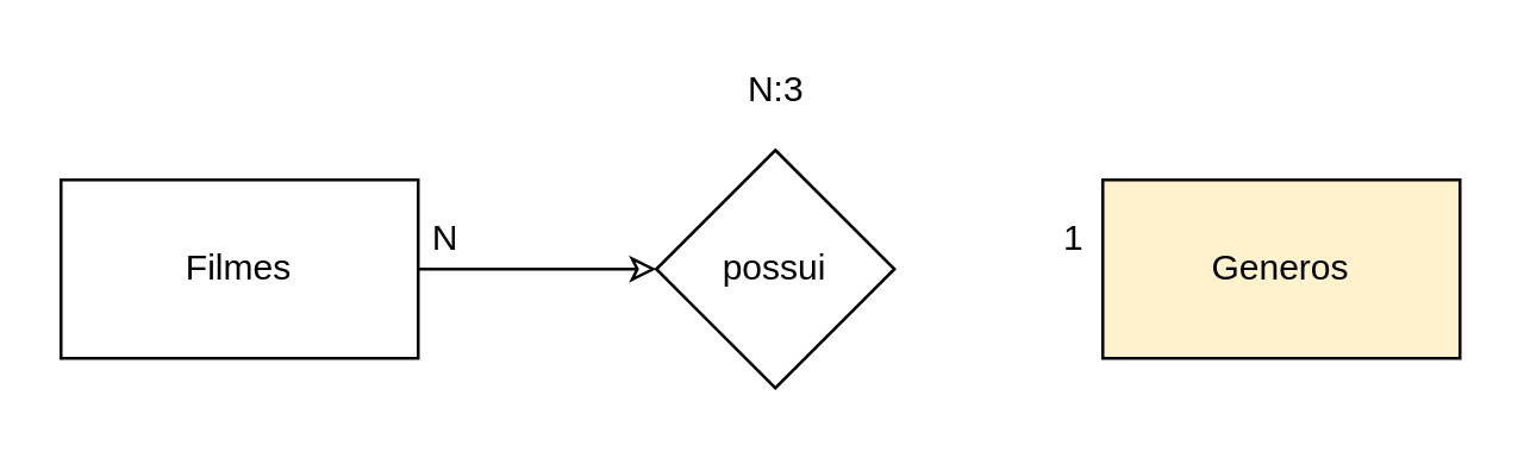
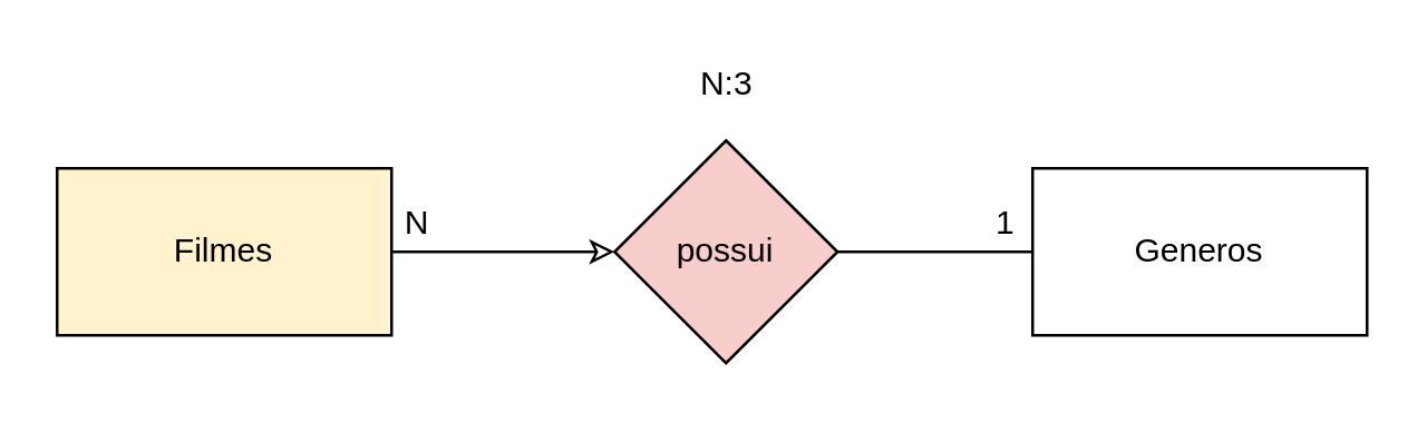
  <mxCell id="0" />
  <mxCell id="1" parent="0" />
  <mxCell id="2" style="edgeStyle=orthogonalEdgeStyle;rounded=0;orthogonalLoop=1;jettySize=auto;html=1;exitX=1;exitY=0.5;exitDx=0;exitDy=0;entryX=0;entryY=0.5;entryDx=0;entryDy=0;endArrow=classic;endFill=0;" edge="1" parent="1" source="3" target="6"><mxGeometry relative="1" as="geometry" /></mxCell>
- <mxCell id="3" value="Filmes" style="rounded=0;whiteSpace=wrap;html=1;" vertex="1" parent="1"><mxGeometry x="20" y="60" width="120" height="60" as="geometry" /></mxCell>
- <mxCell id="4" value="Generos" style="rounded=0;whiteSpace=wrap;html=1;fillColor=#fff2cc;" vertex="1" parent="1"><mxGeometry x="370" y="60" width="120" height="60" as="geometry" /></mxCell>
- <mxCell id="6" value="possui" style="rhombus;whiteSpace=wrap;html=1;" vertex="1" parent="1"><mxGeometry x="220" y="50" width="80" height="80" as="geometry" /></mxCell>
+ <mxCell id="3" value="Filmes" style="rounded=0;whiteSpace=wrap;html=1;fillColor=#fff2cc;" vertex="1" parent="1"><mxGeometry x="20" y="60" width="120" height="60" as="geometry" /></mxCell>
+ <mxCell id="4" value="Generos" style="rounded=0;whiteSpace=wrap;html=1;" vertex="1" parent="1"><mxGeometry x="370" y="60" width="120" height="60" as="geometry" /></mxCell>
+ <mxCell id="5" style="edgeStyle=orthogonalEdgeStyle;rounded=0;orthogonalLoop=1;jettySize=auto;html=1;exitX=1;exitY=0.5;exitDx=0;exitDy=0;endArrow=none;endFill=0;" edge="1" parent="1" source="6" target="4"><mxGeometry relative="1" as="geometry" /></mxCell>
+ <mxCell id="6" value="possui" style="rhombus;whiteSpace=wrap;html=1;fillColor=#f8cecc;" vertex="1" parent="1"><mxGeometry x="220" y="50" width="80" height="80" as="geometry" /></mxCell>
  <mxCell id="7" value="1" style="text;html=1;align=center;verticalAlign=middle;resizable=0;points=[];autosize=1;" vertex="1" parent="1"><mxGeometry x="350" y="70" width="20" height="20" as="geometry" /></mxCell>
  <mxCell id="8" value="N" style="text;html=1;align=center;verticalAlign=middle;resizable=0;points=[];autosize=1;rotation=180;" vertex="1" parent="1"><mxGeometry x="140" y="70" width="20" height="20" as="geometry" /></mxCell>
  <mxCell id="9" value="N:3" style="text;html=1;align=center;verticalAlign=middle;resizable=0;points=[];autosize=1;" vertex="1" parent="1"><mxGeometry x="245" width="30" height="20" as="geometry" y="20" /></mxCell>
